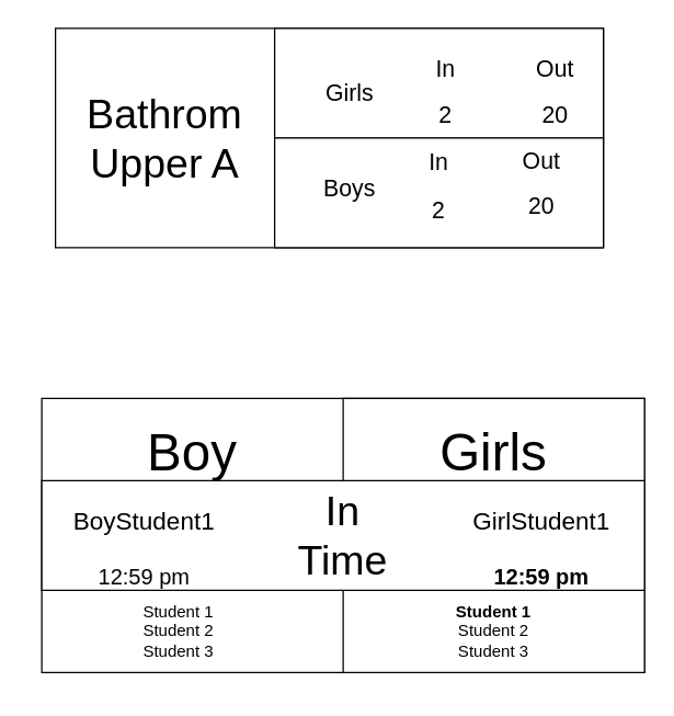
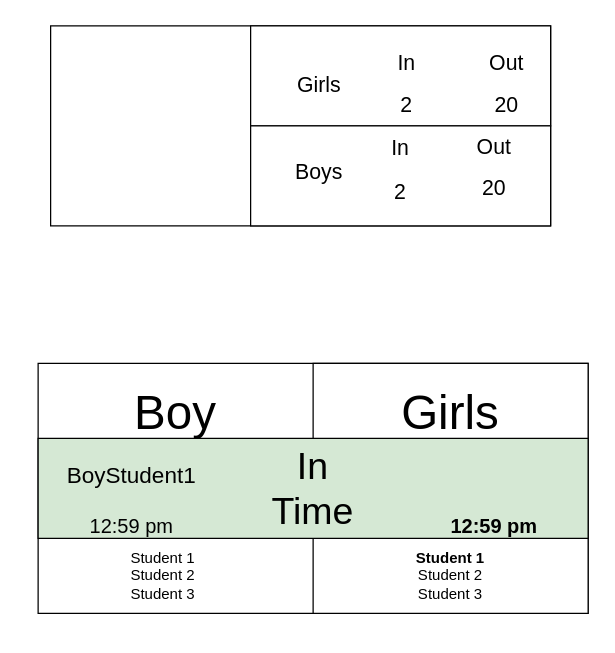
  <mxCell id="0" />
  <mxCell id="1" parent="0" />
  <mxCell id="2" value="" style="group" parent="1" vertex="1" connectable="0"><mxGeometry x="40" y="20" width="400" height="160" as="geometry" /></mxCell>
  <mxCell id="3" value="" style="whiteSpace=wrap;html=1;" parent="2" vertex="1"><mxGeometry width="400" height="160" as="geometry" /></mxCell>
  <mxCell id="4" value="" style="whiteSpace=wrap;html=1;" parent="2" vertex="1"><mxGeometry x="160" width="240" height="80" as="geometry" /></mxCell>
  <mxCell id="5" value="" style="whiteSpace=wrap;html=1;" parent="2" vertex="1"><mxGeometry x="160" y="80" width="240" height="80" as="geometry" /></mxCell>
- <mxCell id="6" value="&lt;font&gt;Bathrom Upper A&lt;/font&gt;" style="text;strokeColor=none;align=center;fillColor=none;html=1;verticalAlign=middle;whiteSpace=wrap;rounded=0;fontSize=30;" parent="2" vertex="1"><mxGeometry width="160" height="160" as="geometry" /></mxCell>
  <mxCell id="7" value="&lt;font style=&quot;font-size: 17px;&quot;&gt;Girls&lt;/font&gt;" style="text;strokeColor=none;align=center;fillColor=none;html=1;verticalAlign=middle;whiteSpace=wrap;rounded=0;" parent="2" vertex="1"><mxGeometry x="180" y="12.222" width="70" height="71.111" as="geometry" /></mxCell>
  <mxCell id="8" value="&lt;font style=&quot;font-size: 17px;&quot;&gt;Boys&lt;/font&gt;" style="text;strokeColor=none;align=center;fillColor=none;html=1;verticalAlign=middle;whiteSpace=wrap;rounded=0;" parent="2" vertex="1"><mxGeometry x="180" y="82.222" width="70" height="71.111" as="geometry" /></mxCell>
  <mxCell id="9" value="" style="group" parent="2" vertex="1" connectable="0"><mxGeometry x="245" y="83.333" width="70" height="68.889" as="geometry" /></mxCell>
  <mxCell id="10" value="&lt;font style=&quot;font-size: 17px;&quot;&gt;In&lt;/font&gt;" style="text;strokeColor=none;align=center;fillColor=none;html=1;verticalAlign=middle;whiteSpace=wrap;rounded=0;" parent="9" vertex="1"><mxGeometry y="-2.222" width="70" height="35.556" as="geometry" /></mxCell>
  <mxCell id="11" value="&lt;span style=&quot;font-size: 17px;&quot;&gt;2&lt;/span&gt;" style="text;strokeColor=none;align=center;fillColor=none;html=1;verticalAlign=middle;whiteSpace=wrap;rounded=0;" parent="9" vertex="1"><mxGeometry y="33.333" width="70" height="35.556" as="geometry" /></mxCell>
  <mxCell id="12" value="" style="group" parent="2" vertex="1" connectable="0"><mxGeometry x="250" y="13.333" width="70" height="68.889" as="geometry" /></mxCell>
  <mxCell id="13" value="&lt;font style=&quot;font-size: 17px;&quot;&gt;In&lt;/font&gt;" style="text;strokeColor=none;align=center;fillColor=none;html=1;verticalAlign=middle;whiteSpace=wrap;rounded=0;" parent="12" vertex="1"><mxGeometry width="70" height="35.556" as="geometry" /></mxCell>
  <mxCell id="14" value="&lt;span style=&quot;font-size: 17px;&quot;&gt;2&lt;/span&gt;" style="text;strokeColor=none;align=center;fillColor=none;html=1;verticalAlign=middle;whiteSpace=wrap;rounded=0;" parent="12" vertex="1"><mxGeometry y="33.333" width="70" height="35.556" as="geometry" /></mxCell>
  <mxCell id="15" value="" style="group" parent="2" vertex="1" connectable="0"><mxGeometry x="330" y="13.333" width="70" height="66.667" as="geometry" /></mxCell>
  <mxCell id="16" value="&lt;font style=&quot;font-size: 17px;&quot;&gt;Out&lt;/font&gt;" style="text;strokeColor=none;align=center;fillColor=none;html=1;verticalAlign=middle;whiteSpace=wrap;rounded=0;" parent="15" vertex="1"><mxGeometry width="70" height="35.556" as="geometry" /></mxCell>
  <mxCell id="17" value="&lt;span style=&quot;font-size: 17px;&quot;&gt;20&lt;/span&gt;" style="text;strokeColor=none;align=center;fillColor=none;html=1;verticalAlign=middle;whiteSpace=wrap;rounded=0;" parent="15" vertex="1"><mxGeometry y="35.556" width="70" height="31.111" as="geometry" /></mxCell>
  <mxCell id="18" value="" style="group" parent="2" vertex="1" connectable="0"><mxGeometry x="320" y="80" width="70" height="66.667" as="geometry" /></mxCell>
  <mxCell id="19" value="&lt;font style=&quot;font-size: 17px;&quot;&gt;Out&lt;/font&gt;" style="text;strokeColor=none;align=center;fillColor=none;html=1;verticalAlign=middle;whiteSpace=wrap;rounded=0;" parent="18" vertex="1"><mxGeometry width="70" height="35.556" as="geometry" /></mxCell>
  <mxCell id="20" value="&lt;span style=&quot;font-size: 17px;&quot;&gt;20&lt;/span&gt;" style="text;strokeColor=none;align=center;fillColor=none;html=1;verticalAlign=middle;whiteSpace=wrap;rounded=0;" parent="18" vertex="1"><mxGeometry y="35.556" width="70" height="31.111" as="geometry" /></mxCell>
  <mxCell id="21" value="" style="group" vertex="1" connectable="0" parent="1"><mxGeometry x="30" y="300" width="440" height="200" as="geometry" /></mxCell>
  <mxCell id="22" value="" style="group" vertex="1" connectable="0" parent="21"><mxGeometry y="-10" width="440" height="200" as="geometry" /></mxCell>
  <mxCell id="23" value="" style="group" vertex="1" connectable="0" parent="22"><mxGeometry width="440" height="200" as="geometry" /></mxCell>
  <mxCell id="24" value="" style="whiteSpace=wrap;html=1;container=0;" parent="23" vertex="1"><mxGeometry width="440.0" height="200" as="geometry" /></mxCell>
  <mxCell id="25" value="" style="whiteSpace=wrap;html=1;container=0;" parent="23" vertex="1"><mxGeometry x="220" width="220.0" height="200" as="geometry" /></mxCell>
  <mxCell id="26" value="&lt;span style=&quot;&quot;&gt;&lt;b&gt;Student 1&lt;/b&gt;&lt;/span&gt;&lt;div&gt;&lt;span style=&quot;&quot;&gt;Student 2&lt;/span&gt;&lt;span style=&quot;&quot;&gt;&lt;br&gt;&lt;/span&gt;&lt;/div&gt;&lt;div&gt;&lt;span style=&quot;&quot;&gt;Student 3&lt;/span&gt;&lt;/div&gt;" style="text;strokeColor=none;align=center;fillColor=none;html=1;verticalAlign=middle;whiteSpace=wrap;rounded=0;fontColor=default;gradientColor=none;container=0;" parent="23" vertex="1"><mxGeometry x="220" y="140" width="220.0" height="60" as="geometry" /></mxCell>
  <mxCell id="27" value="Student 1&lt;div&gt;&lt;span style=&quot;&quot;&gt;Student 2&lt;/span&gt;&lt;br&gt;&lt;/div&gt;&lt;div&gt;&lt;span style=&quot;&quot;&gt;Student 3&lt;/span&gt;&lt;span style=&quot;&quot;&gt;&lt;br&gt;&lt;/span&gt;&lt;/div&gt;" style="text;strokeColor=none;align=center;fillColor=none;html=1;verticalAlign=middle;whiteSpace=wrap;rounded=0;fontColor=default;gradientColor=light-dark(#000000,#4C4C4C);container=0;" parent="23" vertex="1"><mxGeometry x="-10" y="140" width="220.0" height="60" as="geometry" /></mxCell>
- <mxCell id="28" value="&lt;font style=&quot;font-size: 30px;&quot;&gt;In&lt;/font&gt;&lt;div&gt;&lt;font style=&quot;font-size: 30px;&quot;&gt;Time&lt;/font&gt;&lt;/div&gt;" style="whiteSpace=wrap;html=1;container=0;" parent="22" vertex="1"><mxGeometry y="60" width="440.0" height="80" as="geometry" /></mxCell>
+ <mxCell id="28" value="&lt;font style=&quot;font-size: 30px;&quot;&gt;In&lt;/font&gt;&lt;div&gt;&lt;font style=&quot;font-size: 30px;&quot;&gt;Time&lt;/font&gt;&lt;/div&gt;" style="whiteSpace=wrap;html=1;container=0;fillColor=#d5e8d4;" parent="22" vertex="1"><mxGeometry y="60" width="440.0" height="80" as="geometry" /></mxCell>
  <mxCell id="29" value="Boy" style="text;strokeColor=none;align=center;fillColor=none;html=1;verticalAlign=middle;whiteSpace=wrap;rounded=0;spacing=2;fontSize=38;container=0;" parent="21" vertex="1"><mxGeometry width="220.0" height="60" as="geometry" /></mxCell>
  <mxCell id="30" value="Girls" style="text;strokeColor=none;align=center;fillColor=none;html=1;verticalAlign=middle;whiteSpace=wrap;rounded=0;spacing=2;fontSize=38;container=0;" parent="21" vertex="1"><mxGeometry x="220" width="220.0" height="60" as="geometry" /></mxCell>
  <mxCell id="31" value="" style="group" vertex="1" connectable="0" parent="21"><mxGeometry x="290" y="60" width="150" height="79" as="geometry" /></mxCell>
- <mxCell id="32" value="GirlStudent1" style="text;strokeColor=none;align=center;fillColor=none;html=1;verticalAlign=middle;whiteSpace=wrap;rounded=0;fontSize=18;container=0;" parent="31" vertex="1"><mxGeometry width="150" height="40" as="geometry" /></mxCell>
  <mxCell id="33" value="&lt;span&gt;12:59 pm&lt;/span&gt;" style="text;strokeColor=none;align=center;fillColor=none;html=1;verticalAlign=middle;whiteSpace=wrap;rounded=0;labelBackgroundColor=none;fontColor=default;fontStyle=1;fontSize=16;container=0;" parent="31" vertex="1"><mxGeometry y="40" width="150" height="39" as="geometry" /></mxCell>
  <mxCell id="34" value="" style="group" vertex="1" connectable="0" parent="21"><mxGeometry y="60" width="150" height="80" as="geometry" /></mxCell>
  <mxCell id="35" value="BoyStudent1" style="text;strokeColor=none;align=center;fillColor=none;html=1;verticalAlign=middle;whiteSpace=wrap;rounded=0;fontSize=18;container=0;" parent="34" vertex="1"><mxGeometry width="150" height="40" as="geometry" /></mxCell>
  <mxCell id="36" value="12:59 pm" style="text;strokeColor=none;align=center;fillColor=none;html=1;verticalAlign=middle;whiteSpace=wrap;rounded=0;fontSize=16;container=0;" parent="34" vertex="1"><mxGeometry y="40" width="150" height="40" as="geometry" /></mxCell>
